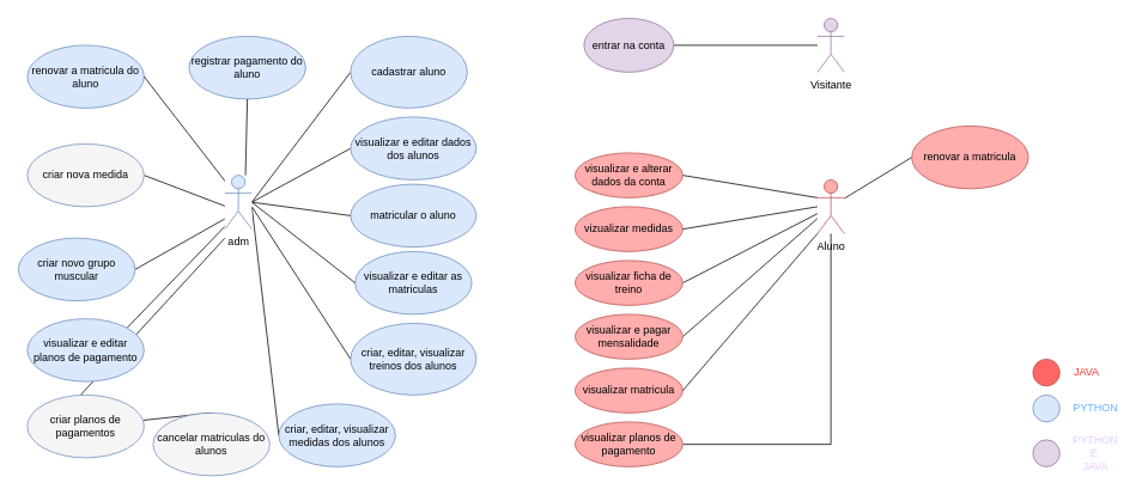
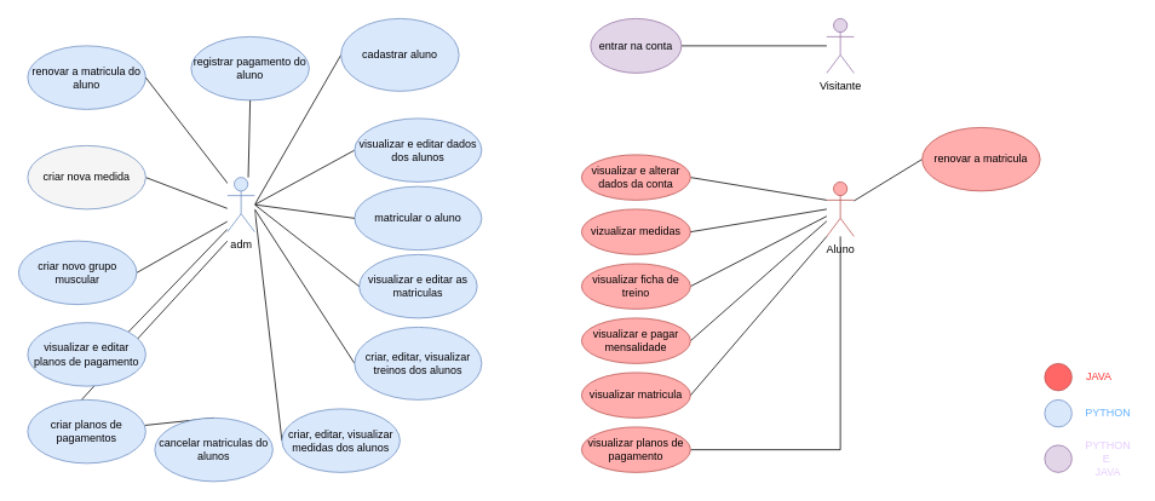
  <mxCell id="0" />
  <mxCell id="1" parent="0" />
  <mxCell id="2" style="rounded=0;orthogonalLoop=1;jettySize=auto;html=1;exitX=0.5;exitY=0;exitDx=0;exitDy=0;endArrow=none;startFill=0;" edge="1" parent="1" source="47" target="30"><mxGeometry relative="1" as="geometry" /></mxCell>
  <mxCell id="3" style="edgeStyle=none;shape=connector;rounded=0;orthogonalLoop=1;jettySize=auto;html=1;exitX=1;exitY=0.333;exitDx=0;exitDy=0;exitPerimeter=0;entryX=0;entryY=0.5;entryDx=0;entryDy=0;strokeColor=default;align=center;verticalAlign=middle;fontFamily=Helvetica;fontSize=11;fontColor=default;labelBackgroundColor=default;startArrow=none;startFill=0;endArrow=none;endFill=0;" edge="1" parent="1" target="13"><mxGeometry relative="1" as="geometry"><mxPoint x="280" y="225" as="sourcePoint" /></mxGeometry></mxCell>
  <mxCell id="4" style="edgeStyle=none;shape=connector;rounded=0;orthogonalLoop=1;jettySize=auto;html=1;exitX=1;exitY=0.333;exitDx=0;exitDy=0;exitPerimeter=0;entryX=0;entryY=0.5;entryDx=0;entryDy=0;strokeColor=default;align=center;verticalAlign=middle;fontFamily=Helvetica;fontSize=11;fontColor=default;labelBackgroundColor=default;startArrow=none;startFill=0;endArrow=none;endFill=0;" edge="1" parent="1" target="15"><mxGeometry relative="1" as="geometry"><mxPoint x="280" y="225" as="sourcePoint" /></mxGeometry></mxCell>
  <mxCell id="5" value="Visitante" style="shape=umlActor;verticalLabelPosition=bottom;verticalAlign=top;html=1;outlineConnect=0;fillColor=#e1d5e7;strokeColor=#9673a6;" vertex="1" parent="1"><mxGeometry x="910" y="20" width="30" height="60" as="geometry" /></mxCell>
  <mxCell id="6" style="rounded=0;orthogonalLoop=1;jettySize=auto;html=1;exitX=0;exitY=0.333;exitDx=0;exitDy=0;exitPerimeter=0;entryX=1;entryY=0.5;entryDx=0;entryDy=0;startArrow=none;startFill=0;endArrow=none;endFill=0;" edge="1" parent="1" source="7" target="10"><mxGeometry relative="1" as="geometry" /></mxCell>
  <mxCell id="7" value="Aluno" style="shape=umlActor;verticalLabelPosition=bottom;verticalAlign=top;html=1;outlineConnect=0;fillColor=light-dark(#ffadad, #ff7777);strokeColor=#b85450;" vertex="1" parent="1"><mxGeometry x="910" y="200" width="30" height="60" as="geometry" /></mxCell>
  <mxCell id="8" style="edgeStyle=none;shape=connector;rounded=0;orthogonalLoop=1;jettySize=auto;html=1;exitX=1;exitY=0.5;exitDx=0;exitDy=0;strokeColor=default;align=center;verticalAlign=middle;fontFamily=Helvetica;fontSize=11;fontColor=default;labelBackgroundColor=default;startArrow=none;startFill=0;endArrow=none;endFill=0;" edge="1" parent="1" source="9" target="5"><mxGeometry relative="1" as="geometry" /></mxCell>
  <mxCell id="9" value="entrar na conta" style="ellipse;whiteSpace=wrap;html=1;fillColor=#e1d5e7;strokeColor=#9673a6;" vertex="1" parent="1"><mxGeometry x="650" y="20" width="100" height="60" as="geometry" /></mxCell>
  <mxCell id="10" value="visualizar e alterar dados da conta" style="ellipse;whiteSpace=wrap;html=1;fillColor=light-dark(#ffadad, #ff7777);strokeColor=#b85450;" vertex="1" parent="1"><mxGeometry x="640" y="170" width="120" height="50" as="geometry" /></mxCell>
  <mxCell id="11" style="edgeStyle=none;shape=connector;rounded=0;orthogonalLoop=1;jettySize=auto;html=1;exitX=1;exitY=0.5;exitDx=0;exitDy=0;strokeColor=default;align=center;verticalAlign=middle;fontFamily=Helvetica;fontSize=11;fontColor=default;labelBackgroundColor=default;startArrow=none;startFill=0;endArrow=none;endFill=0;" edge="1" parent="1" source="12" target="7"><mxGeometry relative="1" as="geometry" /></mxCell>
  <mxCell id="12" value="visualizar ficha de treino" style="ellipse;whiteSpace=wrap;html=1;fillColor=light-dark(#ffadad, #ff7777);strokeColor=#b85450;" vertex="1" parent="1"><mxGeometry x="640" y="290" width="120" height="50" as="geometry" /></mxCell>
- <mxCell id="13" value="cadastrar aluno" style="ellipse;whiteSpace=wrap;html=1;fillColor=#dae8fc;strokeColor=#6c8ebf;" vertex="1" parent="1"><mxGeometry x="390" y="40" width="130" height="80" as="geometry" /></mxCell>
+ <mxCell id="13" value="cadastrar aluno" style="ellipse;whiteSpace=wrap;html=1;fillColor=#dae8fc;strokeColor=#6c8ebf;" vertex="1" parent="1"><mxGeometry x="375" y="20" width="130" height="80" as="geometry" /></mxCell>
  <mxCell id="14" value="matricular o aluno" style="ellipse;whiteSpace=wrap;html=1;fillColor=#dae8fc;strokeColor=#6c8ebf;" vertex="1" parent="1"><mxGeometry x="390" y="205" width="140" height="70" as="geometry" /></mxCell>
  <mxCell id="15" value="visualizar e editar dados dos alunos" style="ellipse;whiteSpace=wrap;html=1;fillColor=#dae8fc;strokeColor=#6c8ebf;" vertex="1" parent="1"><mxGeometry x="390" y="130" width="140" height="70" as="geometry" /></mxCell>
  <mxCell id="16" style="edgeStyle=none;shape=connector;rounded=0;orthogonalLoop=1;jettySize=auto;html=1;exitX=0;exitY=0.5;exitDx=0;exitDy=0;strokeColor=default;align=center;verticalAlign=middle;fontFamily=Helvetica;fontSize=11;fontColor=default;labelBackgroundColor=default;startArrow=none;startFill=0;endArrow=none;endFill=0;" edge="1" parent="1" source="17"><mxGeometry relative="1" as="geometry"><mxPoint x="280" y="230" as="targetPoint" /></mxGeometry></mxCell>
  <mxCell id="17" value="criar, editar, visualizar treinos dos alunos" style="ellipse;whiteSpace=wrap;html=1;fillColor=#dae8fc;strokeColor=#6c8ebf;" vertex="1" parent="1"><mxGeometry x="390" y="360" width="140" height="80" as="geometry" /></mxCell>
  <mxCell id="18" value="visualizar e editar as matriculas" style="ellipse;whiteSpace=wrap;html=1;fillColor=#dae8fc;strokeColor=#6c8ebf;" vertex="1" parent="1"><mxGeometry x="395" y="280" width="130" height="70" as="geometry" /></mxCell>
  <mxCell id="19" value="vizualizar medidas" style="ellipse;whiteSpace=wrap;html=1;fillColor=light-dark(#ffadad, #ff7777);strokeColor=#b85450;" vertex="1" parent="1"><mxGeometry x="640" y="230" width="120" height="50" as="geometry" /></mxCell>
  <mxCell id="20" style="edgeStyle=none;shape=connector;rounded=0;orthogonalLoop=1;jettySize=auto;html=1;exitX=1;exitY=0.5;exitDx=0;exitDy=0;strokeColor=default;align=center;verticalAlign=middle;fontFamily=Helvetica;fontSize=11;fontColor=default;labelBackgroundColor=default;startArrow=none;startFill=0;endArrow=none;endFill=0;" edge="1" parent="1" source="19"><mxGeometry relative="1" as="geometry"><mxPoint x="910" y="230" as="targetPoint" /></mxGeometry></mxCell>
  <mxCell id="21" style="edgeStyle=none;shape=connector;rounded=0;orthogonalLoop=1;jettySize=auto;html=1;exitX=1;exitY=0.5;exitDx=0;exitDy=0;strokeColor=default;align=center;verticalAlign=middle;fontFamily=Helvetica;fontSize=11;fontColor=default;labelBackgroundColor=default;startArrow=none;startFill=0;endArrow=none;endFill=0;" edge="1" parent="1" source="22" target="7"><mxGeometry relative="1" as="geometry" /></mxCell>
  <mxCell id="22" value="visualizar e pagar mensalidade" style="ellipse;whiteSpace=wrap;html=1;fillColor=light-dark(#ffadad, #ff7777);strokeColor=#b85450;" vertex="1" parent="1"><mxGeometry x="640" y="350" width="120" height="50" as="geometry" /></mxCell>
  <mxCell id="23" style="edgeStyle=none;shape=connector;rounded=0;orthogonalLoop=1;jettySize=auto;html=1;exitX=0;exitY=0.5;exitDx=0;exitDy=0;strokeColor=default;align=center;verticalAlign=middle;fontFamily=Helvetica;fontSize=11;fontColor=default;labelBackgroundColor=default;startArrow=none;startFill=0;endArrow=none;endFill=0;" edge="1" parent="1" source="24"><mxGeometry relative="1" as="geometry"><mxPoint x="280" y="230" as="targetPoint" /></mxGeometry></mxCell>
  <mxCell id="24" value="criar, editar, visualizar medidas dos alunos" style="ellipse;whiteSpace=wrap;html=1;fillColor=#dae8fc;strokeColor=#6c8ebf;" vertex="1" parent="1"><mxGeometry x="310" y="450" width="130" height="70" as="geometry" /></mxCell>
  <mxCell id="25" value="visualizar matricula" style="ellipse;whiteSpace=wrap;html=1;fillColor=light-dark(#ffadad, #ff7777);strokeColor=#b85450;" vertex="1" parent="1"><mxGeometry x="640" y="410" width="120" height="50" as="geometry" /></mxCell>
  <mxCell id="26" style="edgeStyle=none;shape=connector;rounded=0;orthogonalLoop=1;jettySize=auto;html=1;exitX=1;exitY=0.5;exitDx=0;exitDy=0;entryX=0;entryY=1;entryDx=0;entryDy=0;entryPerimeter=0;strokeColor=default;align=center;verticalAlign=middle;fontFamily=Helvetica;fontSize=11;fontColor=default;labelBackgroundColor=default;startArrow=none;startFill=0;endArrow=none;endFill=0;" edge="1" parent="1" source="25" target="7"><mxGeometry relative="1" as="geometry" /></mxCell>
  <mxCell id="27" style="edgeStyle=none;shape=connector;rounded=0;orthogonalLoop=1;jettySize=auto;html=1;exitX=0;exitY=0.5;exitDx=0;exitDy=0;entryX=1;entryY=0.333;entryDx=0;entryDy=0;entryPerimeter=0;strokeColor=default;align=center;verticalAlign=middle;fontFamily=Helvetica;fontSize=11;fontColor=default;labelBackgroundColor=default;startArrow=none;startFill=0;endArrow=none;endFill=0;" edge="1" parent="1" source="14"><mxGeometry relative="1" as="geometry"><mxPoint x="280" y="225" as="targetPoint" /></mxGeometry></mxCell>
  <mxCell id="28" style="edgeStyle=none;shape=connector;rounded=0;orthogonalLoop=1;jettySize=auto;html=1;exitX=0;exitY=0.5;exitDx=0;exitDy=0;entryX=1;entryY=0.333;entryDx=0;entryDy=0;entryPerimeter=0;strokeColor=default;align=center;verticalAlign=middle;fontFamily=Helvetica;fontSize=11;fontColor=default;labelBackgroundColor=default;startArrow=none;startFill=0;endArrow=none;endFill=0;" edge="1" parent="1" source="18"><mxGeometry relative="1" as="geometry"><mxPoint x="280" y="225" as="targetPoint" /></mxGeometry></mxCell>
  <mxCell id="29" style="rounded=0;orthogonalLoop=1;jettySize=auto;html=1;exitX=0.5;exitY=0;exitDx=0;exitDy=0;endArrow=none;startFill=0;" edge="1" parent="1"><mxGeometry relative="1" as="geometry"><mxPoint x="249.997" y="265" as="targetPoint" /><mxPoint x="89.33" y="440" as="sourcePoint" /></mxGeometry></mxCell>
- <mxCell id="30" value="criar planos de pagamentos" style="ellipse;whiteSpace=wrap;html=1;fillColor=#f5f5f5;strokeColor=#6c8ebf;" vertex="1" parent="1"><mxGeometry x="30" y="440" width="130" height="70" as="geometry" /></mxCell>
+ <mxCell id="30" value="criar planos de pagamentos" style="ellipse;whiteSpace=wrap;html=1;fillColor=#dae8fc;strokeColor=#6c8ebf;" vertex="1" parent="1"><mxGeometry x="30" y="440" width="130" height="70" as="geometry" /></mxCell>
  <mxCell id="31" style="edgeStyle=none;shape=connector;rounded=0;orthogonalLoop=1;jettySize=auto;html=1;exitX=1;exitY=0;exitDx=0;exitDy=0;strokeColor=default;align=center;verticalAlign=middle;fontFamily=Helvetica;fontSize=11;fontColor=default;labelBackgroundColor=default;startFill=0;endArrow=none;" edge="1" parent="1" source="32"><mxGeometry relative="1" as="geometry"><mxPoint x="250" y="251.961" as="targetPoint" /></mxGeometry></mxCell>
  <mxCell id="32" value="visualizar e editar planos de pagamento" style="ellipse;whiteSpace=wrap;html=1;fillColor=#dae8fc;strokeColor=#6c8ebf;" vertex="1" parent="1"><mxGeometry x="30" y="355" width="130" height="70" as="geometry" /></mxCell>
  <mxCell id="33" value="registrar pagamento do aluno" style="ellipse;whiteSpace=wrap;html=1;fillColor=#dae8fc;strokeColor=#6c8ebf;" vertex="1" parent="1"><mxGeometry x="210" y="40" width="130" height="70" as="geometry" /></mxCell>
  <mxCell id="34" style="edgeStyle=orthogonalEdgeStyle;rounded=0;orthogonalLoop=1;jettySize=auto;html=1;exitX=1;exitY=0.5;exitDx=0;exitDy=0;endArrow=none;startFill=0;" edge="1" parent="1" source="35" target="7"><mxGeometry relative="1" as="geometry" /></mxCell>
  <mxCell id="35" value="visualizar planos de pagamento" style="ellipse;whiteSpace=wrap;html=1;fillColor=light-dark(#ffadad, #ff7777);strokeColor=#b85450;" vertex="1" parent="1"><mxGeometry x="640" y="470" width="120" height="50" as="geometry" /></mxCell>
  <mxCell id="36" value="renovar a matricula do aluno" style="ellipse;whiteSpace=wrap;html=1;fillColor=#dae8fc;strokeColor=#6c8ebf;" vertex="1" parent="1"><mxGeometry x="30" y="50" width="130" height="70" as="geometry" /></mxCell>
  <mxCell id="37" style="edgeStyle=none;shape=connector;rounded=0;orthogonalLoop=1;jettySize=auto;html=1;exitX=1;exitY=0.5;exitDx=0;exitDy=0;strokeColor=default;align=center;verticalAlign=middle;fontFamily=Helvetica;fontSize=11;fontColor=default;labelBackgroundColor=default;startFill=0;endArrow=none;" edge="1" parent="1" source="38"><mxGeometry relative="1" as="geometry"><mxPoint x="250" y="229.286" as="targetPoint" /></mxGeometry></mxCell>
  <mxCell id="38" value="criar nova medida" style="ellipse;whiteSpace=wrap;html=1;fillColor=#f5f5f5;strokeColor=#6c8ebf;" vertex="1" parent="1"><mxGeometry x="30" y="160" width="130" height="70" as="geometry" /></mxCell>
  <mxCell id="39" style="edgeStyle=none;shape=connector;rounded=0;orthogonalLoop=1;jettySize=auto;html=1;exitX=1;exitY=0.5;exitDx=0;exitDy=0;strokeColor=default;align=center;verticalAlign=middle;fontFamily=Helvetica;fontSize=11;fontColor=default;labelBackgroundColor=default;startFill=0;endArrow=none;" edge="1" parent="1" source="40"><mxGeometry relative="1" as="geometry"><mxPoint x="250" y="243.478" as="targetPoint" /></mxGeometry></mxCell>
  <mxCell id="40" value="criar novo grupo muscular" style="ellipse;whiteSpace=wrap;html=1;fillColor=#dae8fc;strokeColor=#6c8ebf;" vertex="1" parent="1"><mxGeometry x="20" y="265" width="130" height="70" as="geometry" /></mxCell>
  <mxCell id="41" style="edgeStyle=none;shape=connector;rounded=0;orthogonalLoop=1;jettySize=auto;html=1;exitX=1;exitY=0.5;exitDx=0;exitDy=0;entryX=0.25;entryY=0.1;entryDx=0;entryDy=0;entryPerimeter=0;strokeColor=default;align=center;verticalAlign=middle;fontFamily=Helvetica;fontSize=11;fontColor=default;labelBackgroundColor=default;startFill=0;endArrow=none;" edge="1" parent="1" source="36"><mxGeometry relative="1" as="geometry"><mxPoint x="257.5" y="211" as="targetPoint" /></mxGeometry></mxCell>
  <mxCell id="42" style="edgeStyle=none;shape=connector;rounded=0;orthogonalLoop=1;jettySize=auto;html=1;exitX=0.5;exitY=1;exitDx=0;exitDy=0;entryX=0.75;entryY=0.1;entryDx=0;entryDy=0;entryPerimeter=0;strokeColor=default;align=center;verticalAlign=middle;fontFamily=Helvetica;fontSize=11;fontColor=default;labelBackgroundColor=default;startFill=0;endArrow=none;" edge="1" parent="1" source="33"><mxGeometry relative="1" as="geometry"><mxPoint x="272.5" y="211" as="targetPoint" /></mxGeometry></mxCell>
  <mxCell id="43" value="" style="whiteSpace=wrap;html=1;fontFamily=Helvetica;fontSize=11;fontColor=default;labelBackgroundColor=default;strokeColor=none;" vertex="1" parent="1"><mxGeometry x="250" y="195" width="30" height="80" as="geometry" /></mxCell>
  <mxCell id="44" value="adm" style="shape=umlActor;verticalLabelPosition=bottom;verticalAlign=top;html=1;outlineConnect=0;fillColor=#dae8fc;strokeColor=#6c8ebf;" vertex="1" parent="1"><mxGeometry x="250" y="195" width="30" height="60" as="geometry" /></mxCell>
  <mxCell id="45" style="edgeStyle=none;shape=connector;rounded=0;orthogonalLoop=1;jettySize=auto;html=1;exitX=0;exitY=0.5;exitDx=0;exitDy=0;strokeColor=default;align=center;verticalAlign=middle;fontFamily=Helvetica;fontSize=11;fontColor=default;labelBackgroundColor=default;startFill=0;endArrow=none;" edge="1" parent="1" source="46" target="7"><mxGeometry relative="1" as="geometry" /></mxCell>
  <mxCell id="46" value="renovar a matricula" style="ellipse;whiteSpace=wrap;html=1;fillColor=light-dark(#ffadad, #ff7777);strokeColor=#b85450;" vertex="1" parent="1"><mxGeometry x="1015" y="140" width="130" height="70" as="geometry" /></mxCell>
- <mxCell id="47" value="cancelar matriculas do alunos" style="ellipse;whiteSpace=wrap;html=1;fillColor=#f5f5f5;strokeColor=#6c8ebf;" vertex="1" parent="1"><mxGeometry x="170" y="460" width="130" height="70" as="geometry" /></mxCell>
+ <mxCell id="47" value="cancelar matriculas do alunos" style="ellipse;whiteSpace=wrap;html=1;fillColor=#dae8fc;strokeColor=#6c8ebf;" vertex="1" parent="1"><mxGeometry x="170" y="460" width="130" height="70" as="geometry" /></mxCell>
  <mxCell id="48" value="" style="ellipse;whiteSpace=wrap;html=1;aspect=fixed;fillColor=#FF6666;strokeColor=#b85450;" vertex="1" parent="1"><mxGeometry x="1150" y="400" width="30" height="30" as="geometry" /></mxCell>
  <mxCell id="49" value="" style="ellipse;whiteSpace=wrap;html=1;aspect=fixed;fillColor=#dae8fc;strokeColor=#6c8ebf;" vertex="1" parent="1"><mxGeometry x="1150" y="440" width="30" height="30" as="geometry" /></mxCell>
  <mxCell id="50" value="" style="ellipse;whiteSpace=wrap;html=1;aspect=fixed;fillColor=#e1d5e7;strokeColor=#9673a6;" vertex="1" parent="1"><mxGeometry x="1150" y="490" width="30" height="30" as="geometry" /></mxCell>
  <mxCell id="51" value="JAVA" style="text;html=1;align=center;verticalAlign=middle;whiteSpace=wrap;rounded=0;fillColor=none;strokeColor=none;fontColor=#FF3333;" vertex="1" parent="1"><mxGeometry x="1180" y="400" width="60" height="30" as="geometry" /></mxCell>
  <mxCell id="52" value="PYTHON" style="text;html=1;align=center;verticalAlign=middle;whiteSpace=wrap;rounded=0;fillColor=none;strokeColor=none;fontColor=#66B2FF;" vertex="1" parent="1"><mxGeometry x="1190" y="440" width="60" height="30" as="geometry" /></mxCell>
  <mxCell id="53" value="PYTHON E&amp;nbsp;&lt;div&gt;JAVA&lt;/div&gt;" style="text;html=1;align=center;verticalAlign=middle;whiteSpace=wrap;rounded=0;fillColor=none;strokeColor=none;fontColor=#E5CCFF;" vertex="1" parent="1"><mxGeometry x="1190" y="490" width="60" height="30" as="geometry" /></mxCell>
